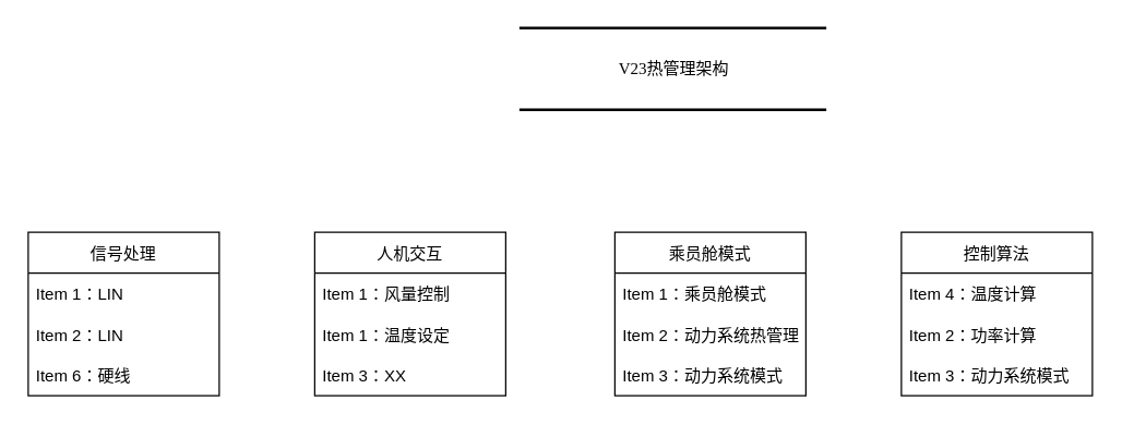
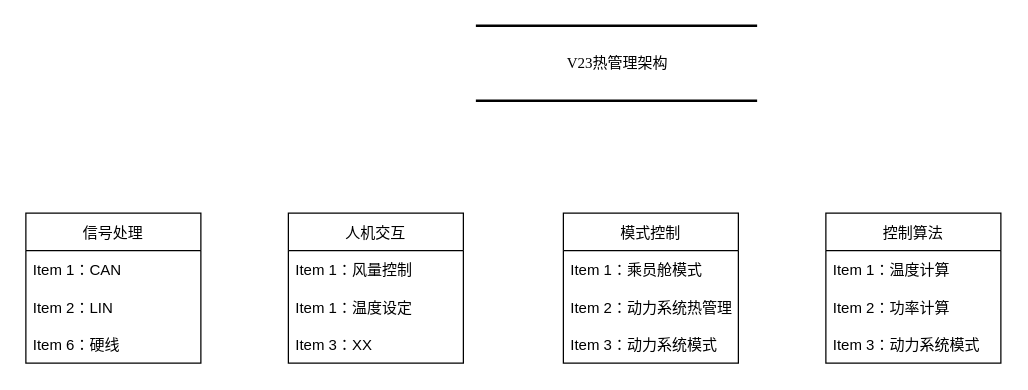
  <mxCell id="0" />
  <mxCell id="1" parent="0" />
  <mxCell id="2" value="V23热管理架构" style="html=1;rounded=0;shadow=0;comic=0;labelBackgroundColor=none;strokeWidth=2;fontFamily=Verdana;fontSize=12;align=center;shape=mxgraph.ios7ui.horLines;" parent="1" vertex="1"><mxGeometry x="380" y="20" width="225" height="60" as="geometry" /></mxCell>
  <mxCell id="3" value="人机交互" style="swimlane;fontStyle=0;childLayout=stackLayout;horizontal=1;startSize=30;horizontalStack=0;resizeParent=1;resizeParentMax=0;resizeLast=0;collapsible=1;marginBottom=0;" vertex="1" parent="1"><mxGeometry x="230" y="170" width="140" height="120" as="geometry" /></mxCell>
  <mxCell id="4" value="Item 1：风量控制" style="text;strokeColor=none;fillColor=none;align=left;verticalAlign=middle;spacingLeft=4;spacingRight=4;overflow=hidden;points=[[0,0.5],[1,0.5]];portConstraint=eastwest;rotatable=0;" vertex="1" parent="3"><mxGeometry y="30" width="140" height="30" as="geometry" /></mxCell>
  <mxCell id="5" value="Item 1：温度设定" style="text;strokeColor=none;fillColor=none;align=left;verticalAlign=middle;spacingLeft=4;spacingRight=4;overflow=hidden;points=[[0,0.5],[1,0.5]];portConstraint=eastwest;rotatable=0;" vertex="1" parent="3"><mxGeometry y="60" width="140" height="30" as="geometry" /></mxCell>
  <mxCell id="6" value="Item 3：XX" style="text;strokeColor=none;fillColor=none;align=left;verticalAlign=middle;spacingLeft=4;spacingRight=4;overflow=hidden;points=[[0,0.5],[1,0.5]];portConstraint=eastwest;rotatable=0;" vertex="1" parent="3"><mxGeometry y="90" width="140" height="30" as="geometry" /></mxCell>
  <mxCell id="7" value="信号处理" style="swimlane;fontStyle=0;childLayout=stackLayout;horizontal=1;startSize=30;horizontalStack=0;resizeParent=1;resizeParentMax=0;resizeLast=0;collapsible=1;marginBottom=0;" vertex="1" parent="1"><mxGeometry x="20" y="170" width="140" height="120" as="geometry" /></mxCell>
- <mxCell id="8" value="Item 1：LIN" style="text;strokeColor=none;fillColor=none;align=left;verticalAlign=middle;spacingLeft=4;spacingRight=4;overflow=hidden;points=[[0,0.5],[1,0.5]];portConstraint=eastwest;rotatable=0;" vertex="1" parent="7"><mxGeometry y="30" width="140" height="30" as="geometry" /></mxCell>
+ <mxCell id="8" value="Item 1：CAN" style="text;strokeColor=none;fillColor=none;align=left;verticalAlign=middle;spacingLeft=4;spacingRight=4;overflow=hidden;points=[[0,0.5],[1,0.5]];portConstraint=eastwest;rotatable=0;" vertex="1" parent="7"><mxGeometry y="30" width="140" height="30" as="geometry" /></mxCell>
  <mxCell id="9" value="Item 2：LIN" style="text;strokeColor=none;fillColor=none;align=left;verticalAlign=middle;spacingLeft=4;spacingRight=4;overflow=hidden;points=[[0,0.5],[1,0.5]];portConstraint=eastwest;rotatable=0;" vertex="1" parent="7"><mxGeometry y="60" width="140" height="30" as="geometry" /></mxCell>
  <mxCell id="10" value="Item 6：硬线" style="text;strokeColor=none;fillColor=none;align=left;verticalAlign=middle;spacingLeft=4;spacingRight=4;overflow=hidden;points=[[0,0.5],[1,0.5]];portConstraint=eastwest;rotatable=0;" vertex="1" parent="7"><mxGeometry y="90" width="140" height="30" as="geometry" /></mxCell>
- <mxCell id="11" value="乘员舱模式" style="swimlane;fontStyle=0;childLayout=stackLayout;horizontal=1;startSize=30;horizontalStack=0;resizeParent=1;resizeParentMax=0;resizeLast=0;collapsible=1;marginBottom=0;" vertex="1" parent="1"><mxGeometry x="450" y="170" width="140" height="120" as="geometry" /></mxCell>
+ <mxCell id="11" value="模式控制" style="swimlane;fontStyle=0;childLayout=stackLayout;horizontal=1;startSize=30;horizontalStack=0;resizeParent=1;resizeParentMax=0;resizeLast=0;collapsible=1;marginBottom=0;" vertex="1" parent="1"><mxGeometry x="450" y="170" width="140" height="120" as="geometry" /></mxCell>
  <mxCell id="12" value="Item 1：乘员舱模式" style="text;strokeColor=none;fillColor=none;align=left;verticalAlign=middle;spacingLeft=4;spacingRight=4;overflow=hidden;points=[[0,0.5],[1,0.5]];portConstraint=eastwest;rotatable=0;" vertex="1" parent="11"><mxGeometry y="30" width="140" height="30" as="geometry" /></mxCell>
  <mxCell id="13" value="Item 2：动力系统热管理" style="text;strokeColor=none;fillColor=none;align=left;verticalAlign=middle;spacingLeft=4;spacingRight=4;overflow=hidden;points=[[0,0.5],[1,0.5]];portConstraint=eastwest;rotatable=0;" vertex="1" parent="11"><mxGeometry y="60" width="140" height="30" as="geometry" /></mxCell>
  <mxCell id="14" value="Item 3：动力系统模式" style="text;strokeColor=none;fillColor=none;align=left;verticalAlign=middle;spacingLeft=4;spacingRight=4;overflow=hidden;points=[[0,0.5],[1,0.5]];portConstraint=eastwest;rotatable=0;" vertex="1" parent="11"><mxGeometry y="90" width="140" height="30" as="geometry" /></mxCell>
  <mxCell id="15" value="控制算法" style="swimlane;fontStyle=0;childLayout=stackLayout;horizontal=1;startSize=30;horizontalStack=0;resizeParent=1;resizeParentMax=0;resizeLast=0;collapsible=1;marginBottom=0;" vertex="1" parent="1"><mxGeometry x="660" y="170" width="140" height="120" as="geometry" /></mxCell>
- <mxCell id="16" value="Item 4：温度计算" style="text;strokeColor=none;fillColor=none;align=left;verticalAlign=middle;spacingLeft=4;spacingRight=4;overflow=hidden;points=[[0,0.5],[1,0.5]];portConstraint=eastwest;rotatable=0;" vertex="1" parent="15"><mxGeometry y="30" width="140" height="30" as="geometry" /></mxCell>
+ <mxCell id="16" value="Item 1：温度计算" style="text;strokeColor=none;fillColor=none;align=left;verticalAlign=middle;spacingLeft=4;spacingRight=4;overflow=hidden;points=[[0,0.5],[1,0.5]];portConstraint=eastwest;rotatable=0;" vertex="1" parent="15"><mxGeometry y="30" width="140" height="30" as="geometry" /></mxCell>
  <mxCell id="17" value="Item 2：功率计算" style="text;strokeColor=none;fillColor=none;align=left;verticalAlign=middle;spacingLeft=4;spacingRight=4;overflow=hidden;points=[[0,0.5],[1,0.5]];portConstraint=eastwest;rotatable=0;" vertex="1" parent="15"><mxGeometry y="60" width="140" height="30" as="geometry" /></mxCell>
  <mxCell id="18" value="Item 3：动力系统模式" style="text;strokeColor=none;fillColor=none;align=left;verticalAlign=middle;spacingLeft=4;spacingRight=4;overflow=hidden;points=[[0,0.5],[1,0.5]];portConstraint=eastwest;rotatable=0;" vertex="1" parent="15"><mxGeometry y="90" width="140" height="30" as="geometry" /></mxCell>
